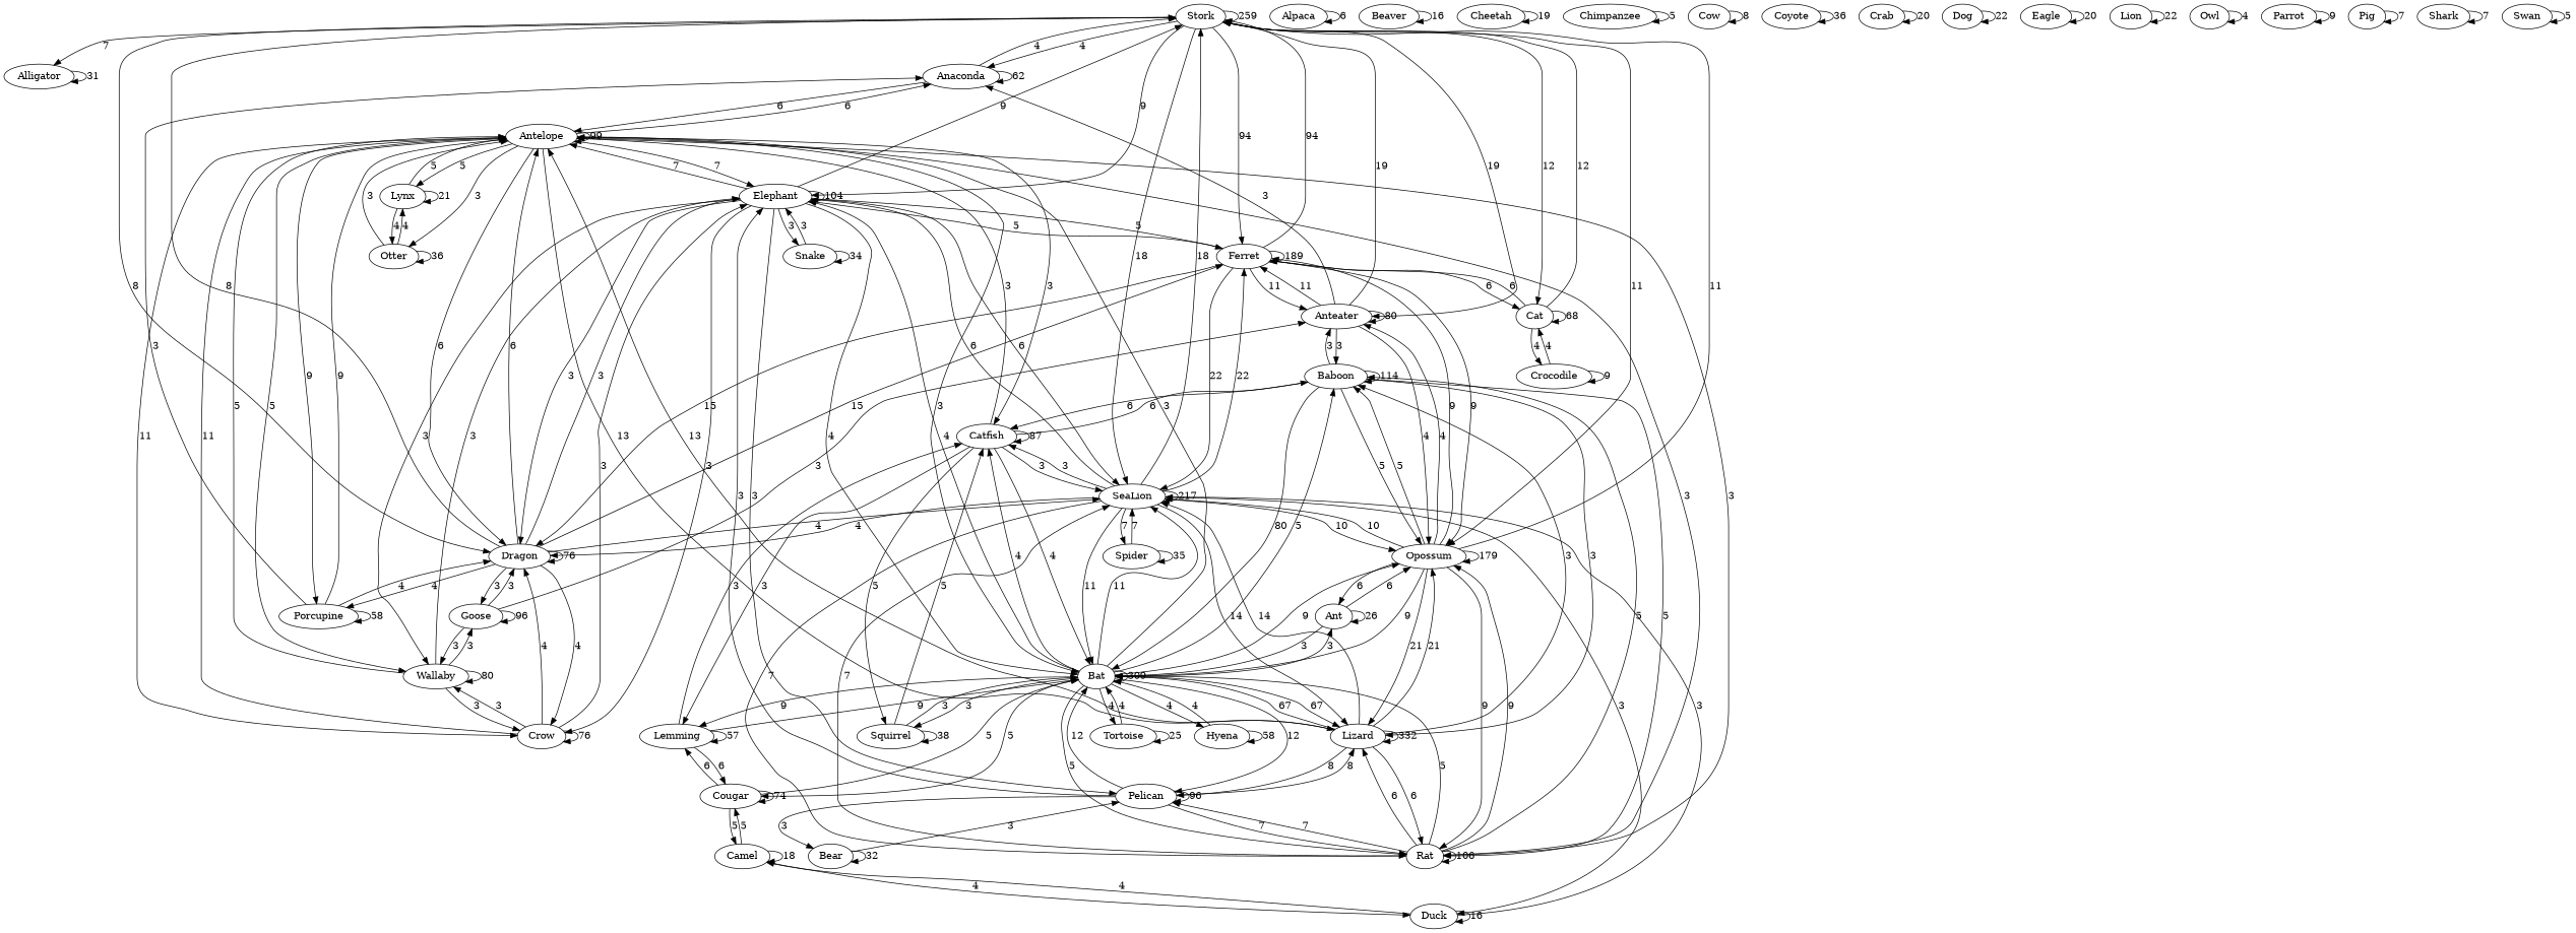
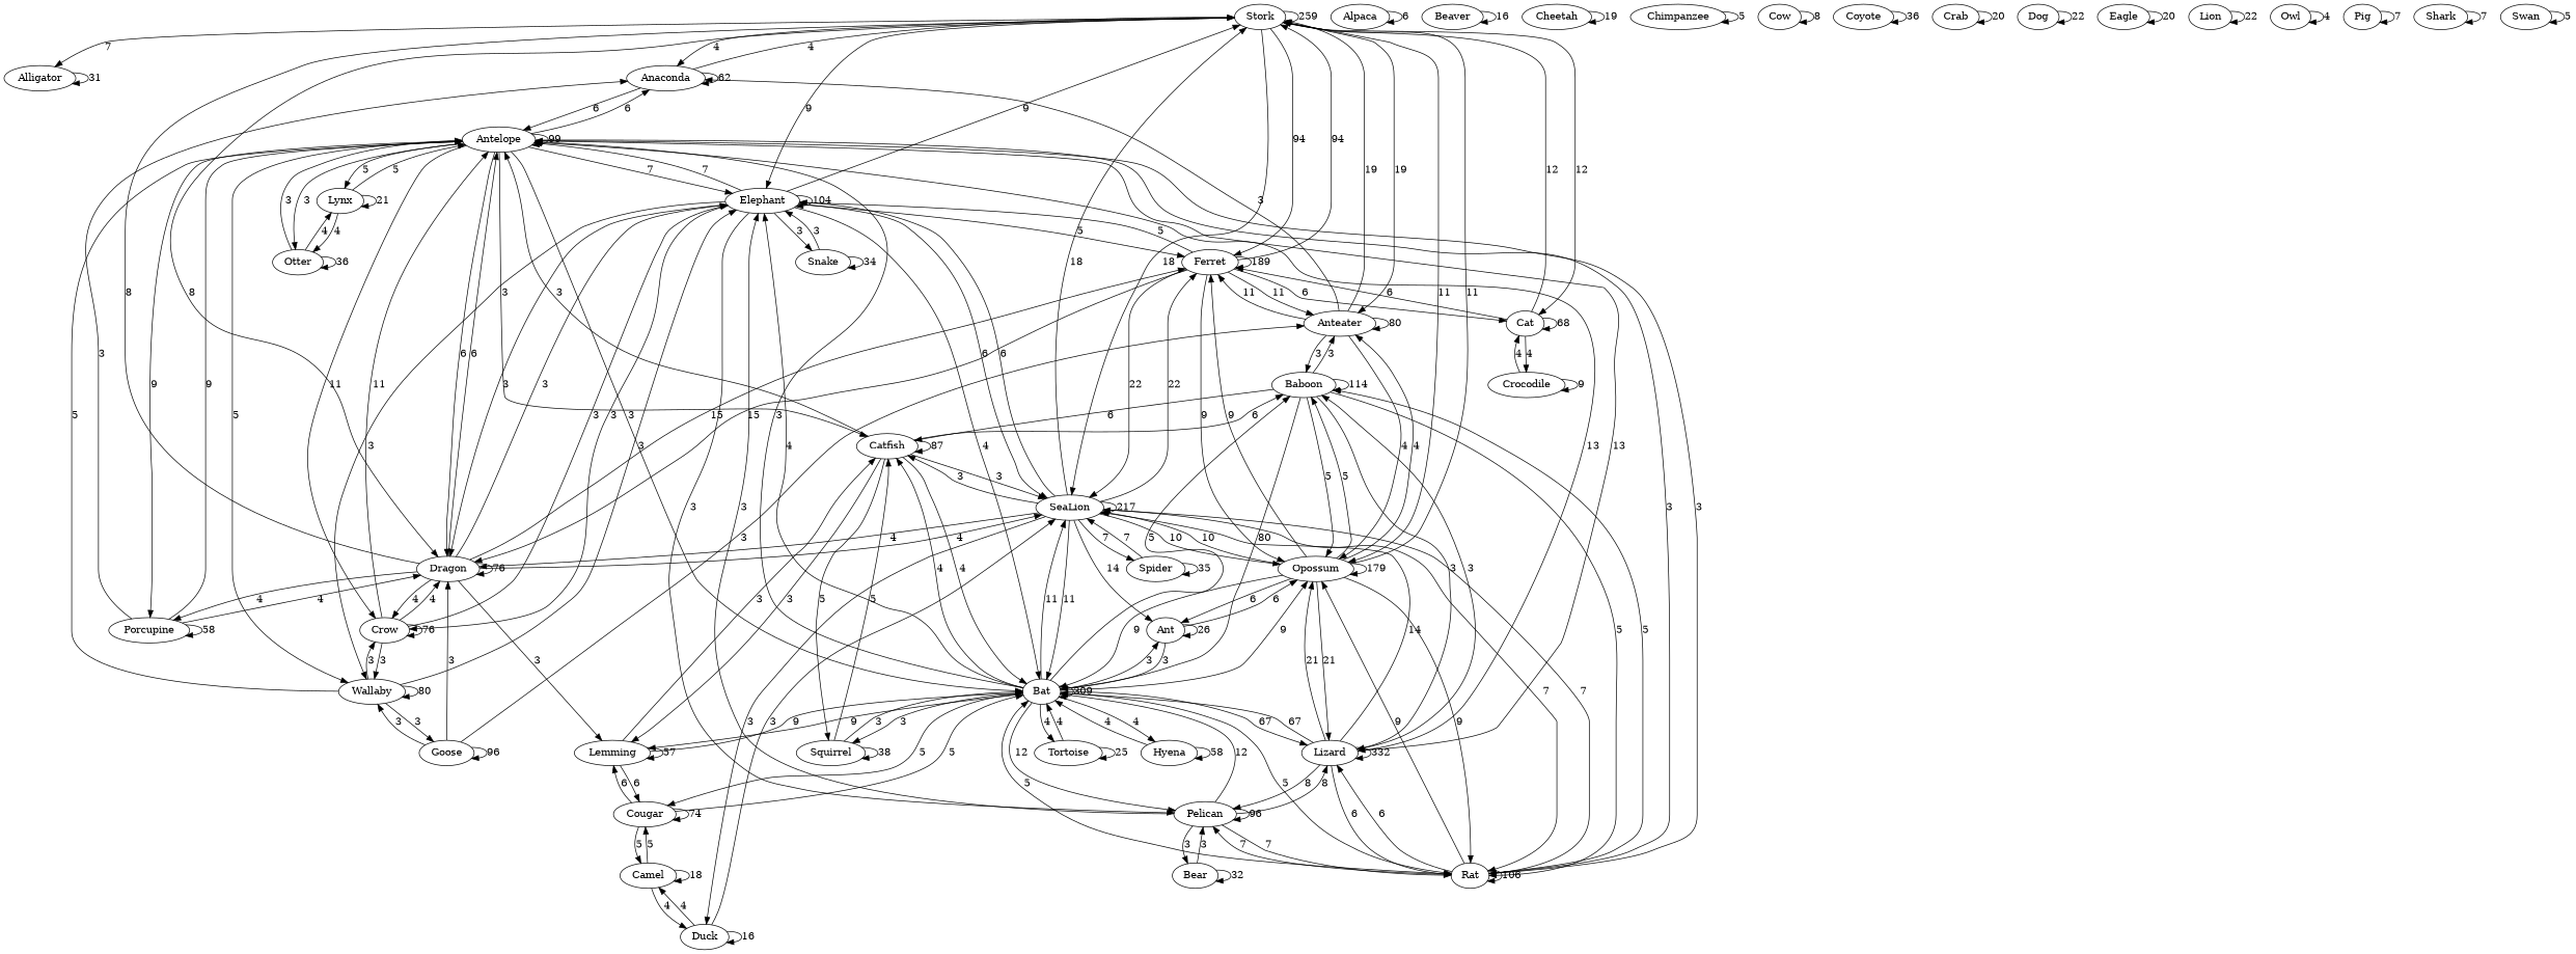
  digraph {
    clusterrank=local
    rank=same
    Alligator
    Stork
    Anaconda
    Anteater
    Opossum
    Ferret
    Elephant
    Dragon
    SeaLion
    Cat
    Antelope
    Baboon
    Bat
    Lizard
    Rat
    Ant
    Crow
    Wallaby
    Pelican
    Snake
    Porcupine
    Goose
    Catfish
    Duck
    Spider
    Crocodile
    Alpaca
    Otter
    Lynx
    Cougar
    Hyena
    Tortoise
    Lemming
    Squirrel
    Camel
    Bear
    Beaver
    Cheetah
    Chimpanzee
    Cow
    Coyote
    Crab
    Dog
    Eagle
    Lion
    Owl
-   Parrot
    Pig
    Shark
    Swan
    Alligator -> Alligator [label=31]
    Stork -> Alligator [label=7]
    Stork -> Stork [label=259]
    Stork -> Anaconda [label=4]
    Stork -> Anteater [label=19]
    Stork -> Opossum [label=11]
    Stork -> Ferret [label=94]
    Stork -> Elephant [label=9]
    Stork -> Dragon [label=8]
    Stork -> SeaLion [label=18]
    Stork -> Cat [label=12]
    Anaconda -> Stork [label=4]
    Anaconda -> Anaconda [label=62]
    Anaconda -> Antelope [label=6]
    Anteater -> Stork [label=19]
    Anteater -> Anaconda [label=3]
    Anteater -> Anteater [label=80]
    Anteater -> Opossum [label=4]
    Anteater -> Ferret [label=11]
    Anteater -> Baboon [label=3]
    Opossum -> Stork [label=11]
    Opossum -> Anteater [label=4]
    Opossum -> Opossum [label=179]
    Opossum -> Ferret [label=9]
    Opossum -> SeaLion [label=10]
    Opossum -> Baboon [label=5]
    Opossum -> Bat [label=9]
    Opossum -> Lizard [label=21]
    Opossum -> Rat [label=9]
    Opossum -> Ant [label=6]
    Ferret -> Stork [label=94]
    Ferret -> Anteater [label=11]
    Ferret -> Opossum [label=9]
    Ferret -> Ferret [label=189]
    Ferret -> Elephant [label=5]
    Ferret -> Dragon [label=15]
    Ferret -> SeaLion [label=22]
    Ferret -> Cat [label=6]
    Elephant -> Stork [label=9]
    Elephant -> Ferret [label=5]
    Elephant -> Elephant [label=104]
    Elephant -> Dragon [label=3]
    Elephant -> SeaLion [label=6]
    Elephant -> Antelope [label=7]
    Elephant -> Bat [label=4]
    Elephant -> Crow [label=3]
    Elephant -> Wallaby [label=3]
    Elephant -> Pelican [label=3]
    Elephant -> Snake [label=3]
    Dragon -> Stork [label=8]
    Dragon -> Ferret [label=15]
    Dragon -> Elephant [label=3]
    Dragon -> Dragon [label=76]
    Dragon -> SeaLion [label=4]
    Dragon -> Antelope [label=6]
    Dragon -> Crow [label=4]
    Dragon -> Porcupine [label=4]
-   Dragon -> Goose [label=3]
+   Dragon -> Lemming [label=3]
    SeaLion -> Stork [label=18]
    SeaLion -> Opossum [label=10]
    SeaLion -> Ferret [label=22]
    SeaLion -> Elephant [label=6]
    SeaLion -> Dragon [label=4]
    SeaLion -> SeaLion [label=217]
    SeaLion -> Bat [label=11]
-   SeaLion -> Lizard [label=14]
+   SeaLion -> Ant [label=14]
    SeaLion -> Rat [label=7]
    SeaLion -> Catfish [label=3]
    SeaLion -> Duck [label=3]
    SeaLion -> Spider [label=7]
    Cat -> Stork [label=12]
    Cat -> Ferret [label=6]
    Cat -> Cat [label=68]
    Cat -> Crocodile [label=4]
    Antelope -> Anaconda [label=6]
    Antelope -> Elephant [label=7]
    Antelope -> Dragon [label=6]
    Antelope -> Antelope [label=99]
    Antelope -> Bat [label=3]
    Antelope -> Lizard [label=13]
    Antelope -> Rat [label=3]
    Antelope -> Crow [label=11]
    Antelope -> Wallaby [label=5]
    Antelope -> Porcupine [label=9]
    Antelope -> Catfish [label=3]
    Antelope -> Otter [label=3]
    Antelope -> Lynx [label=5]
    Baboon -> Anteater [label=3]
    Baboon -> Opossum [label=5]
    Baboon -> Baboon [label=114]
    Baboon -> Bat [label=80]
    Baboon -> Lizard [label=3]
    Baboon -> Rat [label=5]
    Baboon -> Catfish [label=6]
    Bat -> Opossum [label=9]
    Bat -> Elephant [label=4]
    Bat -> SeaLion [label=11]
    Bat -> Antelope [label=3]
    Bat -> Baboon [label=5]
    Bat -> Bat [label=309]
    Bat -> Lizard [label=67]
    Bat -> Rat [label=5]
    Bat -> Ant [label=3]
    Bat -> Pelican [label=12]
    Bat -> Catfish [label=4]
    Bat -> Cougar [label=5]
    Bat -> Hyena [label=4]
    Bat -> Tortoise [label=4]
    Bat -> Lemming [label=9]
    Bat -> Squirrel [label=3]
    Lizard -> Opossum [label=21]
    Lizard -> SeaLion [label=14]
    Lizard -> Antelope [label=13]
    Lizard -> Baboon [label=3]
    Lizard -> Bat [label=67]
    Lizard -> Lizard [label=332]
    Lizard -> Rat [label=6]
    Lizard -> Pelican [label=8]
    Rat -> Opossum [label=9]
    Rat -> SeaLion [label=7]
    Rat -> Antelope [label=3]
    Rat -> Baboon [label=5]
    Rat -> Bat [label=5]
    Rat -> Lizard [label=6]
    Rat -> Rat [label=106]
    Rat -> Pelican [label=7]
    Ant -> Opossum [label=6]
    Ant -> Bat [label=3]
    Ant -> Ant [label=26]
    Crow -> Elephant [label=3]
    Crow -> Dragon [label=4]
    Crow -> Antelope [label=11]
    Crow -> Crow [label=76]
    Crow -> Wallaby [label=3]
    Wallaby -> Elephant [label=3]
    Wallaby -> Antelope [label=5]
    Wallaby -> Crow [label=3]
    Wallaby -> Wallaby [label=80]
    Wallaby -> Goose [label=3]
    Pelican -> Elephant [label=3]
    Pelican -> Bat [label=12]
    Pelican -> Lizard [label=8]
    Pelican -> Rat [label=7]
    Pelican -> Pelican [label=96]
    Pelican -> Bear [label=3]
    Snake -> Elephant [label=3]
    Snake -> Snake [label=34]
    Porcupine -> Anaconda [label=3]
    Porcupine -> Dragon [label=4]
    Porcupine -> Antelope [label=9]
    Porcupine -> Porcupine [label=58]
    Goose -> Anteater [label=3]
    Goose -> Dragon [label=3]
    Goose -> Wallaby [label=3]
    Goose -> Goose [label=96]
    Catfish -> SeaLion [label=3]
    Catfish -> Antelope [label=3]
    Catfish -> Baboon [label=6]
    Catfish -> Bat [label=4]
    Catfish -> Catfish [label=87]
    Catfish -> Lemming [label=3]
    Catfish -> Squirrel [label=5]
    Duck -> SeaLion [label=3]
    Duck -> Duck [label=16]
    Duck -> Camel [label=4]
    Spider -> SeaLion [label=7]
    Spider -> Spider [label=35]
    Crocodile -> Cat [label=4]
    Crocodile -> Crocodile [label=9]
    Alpaca -> Alpaca [label=6]
    Otter -> Antelope [label=3]
    Otter -> Otter [label=36]
    Otter -> Lynx [label=4]
    Lynx -> Antelope [label=5]
    Lynx -> Otter [label=4]
    Lynx -> Lynx [label=21]
    Cougar -> Bat [label=5]
    Cougar -> Cougar [label=74]
    Cougar -> Lemming [label=6]
    Cougar -> Camel [label=5]
    Hyena -> Bat [label=4]
    Hyena -> Hyena [label=58]
    Tortoise -> Bat [label=4]
    Tortoise -> Tortoise [label=25]
    Lemming -> Bat [label=9]
    Lemming -> Catfish [label=3]
    Lemming -> Cougar [label=6]
    Lemming -> Lemming [label=57]
    Squirrel -> Bat [label=3]
    Squirrel -> Catfish [label=5]
    Squirrel -> Squirrel [label=38]
    Camel -> Duck [label=4]
    Camel -> Cougar [label=5]
    Camel -> Camel [label=18]
    Bear -> Pelican [label=3]
    Bear -> Bear [label=32]
    Beaver -> Beaver [label=16]
    Cheetah -> Cheetah [label=19]
    Chimpanzee -> Chimpanzee [label=5]
    Cow -> Cow [label=8]
    Coyote -> Coyote [label=36]
    Crab -> Crab [label=20]
    Dog -> Dog [label=22]
    Eagle -> Eagle [label=20]
    Lion -> Lion [label=22]
    Owl -> Owl [label=4]
-   Parrot -> Parrot [label=9]
    Pig -> Pig [label=7]
    Shark -> Shark [label=7]
    Swan -> Swan [label=5]
  }
